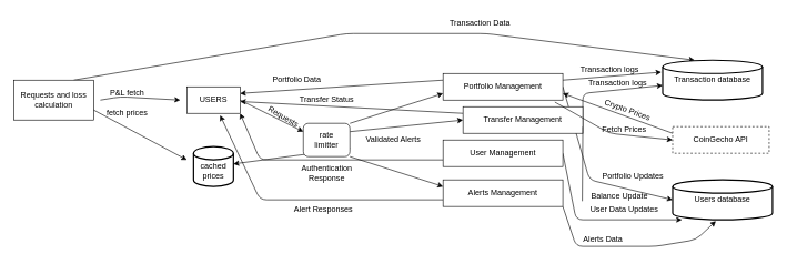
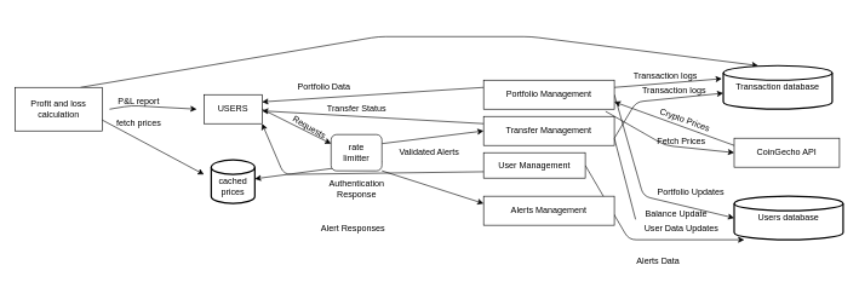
  <mxCell id="0" />
  <mxCell id="1" parent="0" />
  <mxCell id="2" style="edgeStyle=none;html=1;exitX=0.75;exitY=0;exitDx=0;exitDy=0;entryX=0.32;entryY=0;entryDx=0;entryDy=0;entryPerimeter=0;" edge="1" parent="1" source="3" target="29"><mxGeometry relative="1" as="geometry"><Array as="points"><mxPoint x="520" y="50" /><mxPoint x="730" y="50" /></Array></mxGeometry></mxCell>
- <mxCell id="3" value="Requests and loss calculation" style="whiteSpace=wrap;html=1;" vertex="1" parent="1"><mxGeometry x="20" y="120" width="120" height="60" as="geometry" /></mxCell>
+ <mxCell id="3" value="Profit and loss calculation" style="whiteSpace=wrap;html=1;" vertex="1" parent="1"><mxGeometry x="20" y="120" width="120" height="60" as="geometry" /></mxCell>
  <mxCell id="4" value="USERS" style="rounded=0;whiteSpace=wrap;html=1;" vertex="1" parent="1"><mxGeometry x="280" y="130" width="80" height="40" as="geometry" /></mxCell>
  <mxCell id="5" value="" style="endArrow=classic;html=1;" edge="1" parent="1"><mxGeometry width="50" height="50" relative="1" as="geometry"><mxPoint x="150" y="150" as="sourcePoint" /><mxPoint x="270" y="150" as="targetPoint" /><Array as="points"><mxPoint x="180" y="145" /></Array></mxGeometry></mxCell>
  <mxCell id="6" value="&lt;br&gt;cached prices" style="strokeWidth=2;html=1;shape=mxgraph.flowchart.database;whiteSpace=wrap;" vertex="1" parent="1"><mxGeometry x="290" y="220" width="60" height="60" as="geometry" /></mxCell>
- <mxCell id="7" value="P&amp;amp;L fetch" style="text;html=1;align=center;verticalAlign=middle;resizable=0;points=[];autosize=1;strokeColor=none;fillColor=none;" vertex="1" parent="1"><mxGeometry x="150" y="125" width="80" height="30" as="geometry" /></mxCell>
+ <mxCell id="7" value="P&amp;amp;L report" style="text;html=1;align=center;verticalAlign=middle;resizable=0;points=[];autosize=1;strokeColor=none;fillColor=none;" vertex="1" parent="1"><mxGeometry x="150" y="125" width="80" height="30" as="geometry" /></mxCell>
  <mxCell id="8" value="" style="endArrow=classic;html=1;exitX=1;exitY=0.75;exitDx=0;exitDy=0;" edge="1" parent="1" source="3"><mxGeometry width="50" height="50" relative="1" as="geometry"><mxPoint x="165" y="230" as="sourcePoint" /><mxPoint x="280" y="240" as="targetPoint" /></mxGeometry></mxCell>
  <mxCell id="9" value="fetch prices&lt;br&gt;" style="text;html=1;align=center;verticalAlign=middle;resizable=0;points=[];autosize=1;strokeColor=none;fillColor=none;" vertex="1" parent="1"><mxGeometry x="150" y="155" width="80" height="30" as="geometry" /></mxCell>
- <mxCell id="10" style="edgeStyle=none;html=1;exitX=1;exitY=0;exitDx=0;exitDy=0;entryX=0;entryY=0.75;entryDx=0;entryDy=0;" edge="1" parent="1" source="14" target="19"><mxGeometry relative="1" as="geometry"><mxPoint x="630" y="185" as="sourcePoint" /></mxGeometry></mxCell>
  <mxCell id="11" style="edgeStyle=none;html=1;exitX=1;exitY=0.25;exitDx=0;exitDy=0;entryX=0;entryY=0.5;entryDx=0;entryDy=0;" edge="1" parent="1" source="14" target="22"><mxGeometry relative="1" as="geometry"><mxPoint x="630" y="210" as="sourcePoint" /></mxGeometry></mxCell>
  <mxCell id="12" style="edgeStyle=none;html=1;exitX=1;exitY=0.75;exitDx=0;exitDy=0;" edge="1" parent="1" source="14" target="6"><mxGeometry relative="1" as="geometry"><mxPoint x="630" y="222.5" as="sourcePoint" /></mxGeometry></mxCell>
  <mxCell id="13" style="edgeStyle=none;html=1;exitX=1;exitY=1;exitDx=0;exitDy=0;entryX=0;entryY=0.25;entryDx=0;entryDy=0;" edge="1" parent="1" source="14" target="28"><mxGeometry relative="1" as="geometry"><mxPoint x="630" y="235" as="sourcePoint" /></mxGeometry></mxCell>
  <mxCell id="14" value="rate&lt;br&gt;limitter" style="rounded=1;whiteSpace=wrap;html=1;" vertex="1" parent="1"><mxGeometry x="455" y="185" width="70" height="50" as="geometry" /></mxCell>
  <mxCell id="15" value="" style="endArrow=classic;html=1;exitX=1;exitY=0.5;exitDx=0;exitDy=0;entryX=0;entryY=0.25;entryDx=0;entryDy=0;" edge="1" parent="1" source="4" target="14"><mxGeometry width="50" height="50" relative="1" as="geometry"><mxPoint x="380" y="210" as="sourcePoint" /><mxPoint x="430" y="160" as="targetPoint" /></mxGeometry></mxCell>
  <mxCell id="16" style="edgeStyle=none;html=1;exitX=1;exitY=0.5;exitDx=0;exitDy=0;entryX=0;entryY=0.5;entryDx=0;entryDy=0;entryPerimeter=0;" edge="1" parent="1" source="19" target="31"><mxGeometry relative="1" as="geometry"><Array as="points"><mxPoint x="885" y="270" /></Array></mxGeometry></mxCell>
  <mxCell id="17" style="edgeStyle=none;html=1;exitX=1;exitY=0.25;exitDx=0;exitDy=0;entryX=-0.013;entryY=0.3;entryDx=0;entryDy=0;entryPerimeter=0;" edge="1" parent="1" source="19" target="29"><mxGeometry relative="1" as="geometry" /></mxCell>
  <mxCell id="18" style="edgeStyle=none;html=1;exitX=0;exitY=0.25;exitDx=0;exitDy=0;entryX=1;entryY=0.25;entryDx=0;entryDy=0;" edge="1" parent="1" source="19" target="4"><mxGeometry relative="1" as="geometry" /></mxCell>
  <mxCell id="19" value="Portfolio Management" style="rounded=0;whiteSpace=wrap;html=1;" vertex="1" parent="1"><mxGeometry x="665" y="110" width="180" height="40" as="geometry" /></mxCell>
  <mxCell id="20" style="edgeStyle=none;html=1;exitX=1;exitY=0.75;exitDx=0;exitDy=0;entryX=0;entryY=0.633;entryDx=0;entryDy=0;entryPerimeter=0;" edge="1" parent="1" source="22" target="29"><mxGeometry relative="1" as="geometry"><Array as="points"><mxPoint x="875" y="140" /></Array></mxGeometry></mxCell>
  <mxCell id="21" style="edgeStyle=none;html=1;exitX=0;exitY=0.25;exitDx=0;exitDy=0;" edge="1" parent="1" source="22" target="4"><mxGeometry relative="1" as="geometry" /></mxCell>
- <mxCell id="22" value="Transfer Management" style="rounded=0;whiteSpace=wrap;html=1;" vertex="1" parent="1"><mxGeometry x="695" y="160" width="180" height="40" as="geometry" /></mxCell>
+ <mxCell id="22" value="Transfer Management" style="rounded=0;whiteSpace=wrap;html=1;" vertex="1" parent="1"><mxGeometry x="665" y="160" width="180" height="40" as="geometry" /></mxCell>
  <mxCell id="23" style="edgeStyle=none;html=1;exitX=1;exitY=0.5;exitDx=0;exitDy=0;entryX=0.093;entryY=1;entryDx=0;entryDy=0;entryPerimeter=0;" edge="1" parent="1" source="25" target="31"><mxGeometry relative="1" as="geometry"><Array as="points"><mxPoint x="865" y="330" /></Array></mxGeometry></mxCell>
  <mxCell id="24" style="edgeStyle=none;html=1;exitX=0;exitY=0.75;exitDx=0;exitDy=0;entryX=1;entryY=1;entryDx=0;entryDy=0;" edge="1" parent="1" source="25" target="4"><mxGeometry relative="1" as="geometry"><Array as="points"><mxPoint x="390" y="240" /></Array></mxGeometry></mxCell>
- <mxCell id="25" value="User Management" style="rounded=0;whiteSpace=wrap;html=1;" vertex="1" parent="1"><mxGeometry x="665" y="210" width="180" height="40" as="geometry" /></mxCell>
- <mxCell id="26" style="edgeStyle=none;html=1;exitX=1;exitY=1;exitDx=0;exitDy=0;entryX=0.433;entryY=1.033;entryDx=0;entryDy=0;entryPerimeter=0;" edge="1" parent="1" source="28" target="31"><mxGeometry relative="1" as="geometry"><Array as="points"><mxPoint x="865" y="370" /><mxPoint x="985" y="370" /><mxPoint x="1045" y="360" /></Array></mxGeometry></mxCell>
- <mxCell id="27" style="edgeStyle=none;html=1;exitX=0;exitY=0.75;exitDx=0;exitDy=0;entryX=0.625;entryY=1.075;entryDx=0;entryDy=0;entryPerimeter=0;" edge="1" parent="1" source="28" target="4"><mxGeometry relative="1" as="geometry"><Array as="points"><mxPoint x="390" y="300" /></Array></mxGeometry></mxCell>
+ <mxCell id="25" value="User Management" style="rounded=0;whiteSpace=wrap;html=1;" vertex="1" parent="1"><mxGeometry x="665" y="210" width="140" height="35" as="geometry" /></mxCell>
  <mxCell id="28" value="Alerts Management" style="rounded=0;whiteSpace=wrap;html=1;" vertex="1" parent="1"><mxGeometry x="665" y="270" width="180" height="40" as="geometry" /></mxCell>
  <mxCell id="29" value="Transaction database" style="strokeWidth=2;html=1;shape=mxgraph.flowchart.database;whiteSpace=wrap;" vertex="1" parent="1"><mxGeometry x="995" y="90" width="150" height="60" as="geometry" /></mxCell>
- <mxCell id="30" value="CoinGecho API" style="rounded=0;whiteSpace=wrap;html=1;dashed=1;" vertex="1" parent="1"><mxGeometry x="1010" y="190" width="145" height="40" as="geometry" /></mxCell>
+ <mxCell id="30" value="CoinGecho API" style="rounded=0;whiteSpace=wrap;html=1;" vertex="1" parent="1"><mxGeometry x="1010" y="190" width="145" height="40" as="geometry" /></mxCell>
  <mxCell id="31" value="Users database" style="strokeWidth=2;html=1;shape=mxgraph.flowchart.database;whiteSpace=wrap;" vertex="1" parent="1"><mxGeometry x="1010" y="270" width="150" height="60" as="geometry" /></mxCell>
  <mxCell id="32" value="" style="endArrow=classic;html=1;entryX=1;entryY=0.75;entryDx=0;entryDy=0;exitX=0;exitY=0.25;exitDx=0;exitDy=0;" edge="1" parent="1" source="30" target="19"><mxGeometry width="50" height="50" relative="1" as="geometry"><mxPoint x="935" y="240" as="sourcePoint" /><mxPoint x="985" y="190" as="targetPoint" /></mxGeometry></mxCell>
  <mxCell id="33" value="Crypto Prices" style="text;html=1;align=center;verticalAlign=middle;resizable=0;points=[];autosize=1;strokeColor=none;fillColor=none;rotation=20;" vertex="1" parent="1"><mxGeometry x="892" y="150" width="100" height="30" as="geometry" /></mxCell>
  <mxCell id="34" value="" style="endArrow=classic;html=1;entryX=0;entryY=0.5;entryDx=0;entryDy=0;exitX=0.933;exitY=1.075;exitDx=0;exitDy=0;exitPerimeter=0;" edge="1" parent="1" source="19" target="30"><mxGeometry width="50" height="50" relative="1" as="geometry"><mxPoint x="785" y="160" as="sourcePoint" /><mxPoint x="835" y="110" as="targetPoint" /><Array as="points"><mxPoint x="915" y="200" /></Array></mxGeometry></mxCell>
  <mxCell id="35" value="Fetch Prices" style="text;html=1;align=center;verticalAlign=middle;resizable=0;points=[];autosize=1;strokeColor=none;fillColor=none;" vertex="1" parent="1"><mxGeometry x="892" y="180" width="90" height="30" as="geometry" /></mxCell>
  <mxCell id="36" value="Portfolio Updates" style="text;html=1;align=center;verticalAlign=middle;resizable=0;points=[];autosize=1;strokeColor=none;fillColor=none;" vertex="1" parent="1"><mxGeometry x="890" y="250" width="120" height="30" as="geometry" /></mxCell>
  <mxCell id="37" value="Transaction logs" style="text;html=1;align=center;verticalAlign=middle;resizable=0;points=[];autosize=1;strokeColor=none;fillColor=none;" vertex="1" parent="1"><mxGeometry x="860" y="90" width="110" height="30" as="geometry" /></mxCell>
  <mxCell id="38" value="Transaction logs" style="text;html=1;align=center;verticalAlign=middle;resizable=0;points=[];autosize=1;strokeColor=none;fillColor=none;" vertex="1" parent="1"><mxGeometry x="872" y="110" width="110" height="30" as="geometry" /></mxCell>
  <mxCell id="39" value="" style="edgeStyle=none;html=1;exitX=1;exitY=0.75;exitDx=0;exitDy=0;entryX=-0.007;entryY=0.733;entryDx=0;entryDy=0;entryPerimeter=0;endArrow=none;" edge="1" parent="1" source="22" target="40"><mxGeometry relative="1" as="geometry"><mxPoint x="845" y="190" as="sourcePoint" /><mxPoint x="1008.95" y="313.98" as="targetPoint" /><Array as="points" /></mxGeometry></mxCell>
  <mxCell id="40" value="Balance Update" style="text;html=1;align=center;verticalAlign=middle;resizable=0;points=[];autosize=1;strokeColor=none;fillColor=none;" vertex="1" parent="1"><mxGeometry x="875" y="280" width="110" height="30" as="geometry" /></mxCell>
  <mxCell id="41" value="User Data Updates" style="text;html=1;align=center;verticalAlign=middle;resizable=0;points=[];autosize=1;strokeColor=none;fillColor=none;" vertex="1" parent="1"><mxGeometry x="872" y="300" width="130" height="30" as="geometry" /></mxCell>
  <mxCell id="42" value="Alerts Data" style="text;html=1;align=center;verticalAlign=middle;resizable=0;points=[];autosize=1;strokeColor=none;fillColor=none;" vertex="1" parent="1"><mxGeometry x="865" y="345" width="80" height="30" as="geometry" /></mxCell>
- <mxCell id="43" value="Transaction Data" style="text;html=1;align=center;verticalAlign=middle;resizable=0;points=[];autosize=1;strokeColor=none;fillColor=none;" vertex="1" parent="1"><mxGeometry x="665" y="20" width="110" height="30" as="geometry" /></mxCell>
  <mxCell id="44" value="Portfolio Data" style="text;html=1;align=center;verticalAlign=middle;resizable=0;points=[];autosize=1;strokeColor=none;fillColor=none;" vertex="1" parent="1"><mxGeometry x="395" y="105" width="100" height="30" as="geometry" /></mxCell>
  <mxCell id="45" value="Transfer Status" style="text;html=1;align=center;verticalAlign=middle;resizable=0;points=[];autosize=1;strokeColor=none;fillColor=none;" vertex="1" parent="1"><mxGeometry x="435" y="135" width="110" height="30" as="geometry" /></mxCell>
  <mxCell id="46" value="Authentication&lt;br&gt;Response" style="text;html=1;align=center;verticalAlign=middle;resizable=0;points=[];autosize=1;strokeColor=none;fillColor=none;" vertex="1" parent="1"><mxGeometry x="440" y="240" width="100" height="40" as="geometry" /></mxCell>
  <mxCell id="47" value="Requests" style="text;html=1;align=center;verticalAlign=middle;resizable=0;points=[];autosize=1;strokeColor=none;fillColor=none;rotation=30;" vertex="1" parent="1"><mxGeometry x="390" y="160" width="70" height="30" as="geometry" /></mxCell>
  <mxCell id="48" value="Alert Responses" style="text;html=1;align=center;verticalAlign=middle;resizable=0;points=[];autosize=1;strokeColor=none;fillColor=none;" vertex="1" parent="1"><mxGeometry x="430" y="300" width="110" height="30" as="geometry" /></mxCell>
  <mxCell id="49" value="Validated Alerts" style="text;html=1;align=center;verticalAlign=middle;resizable=0;points=[];autosize=1;strokeColor=none;fillColor=none;" vertex="1" parent="1"><mxGeometry x="525" y="195" width="130" height="30" as="geometry" /></mxCell>
